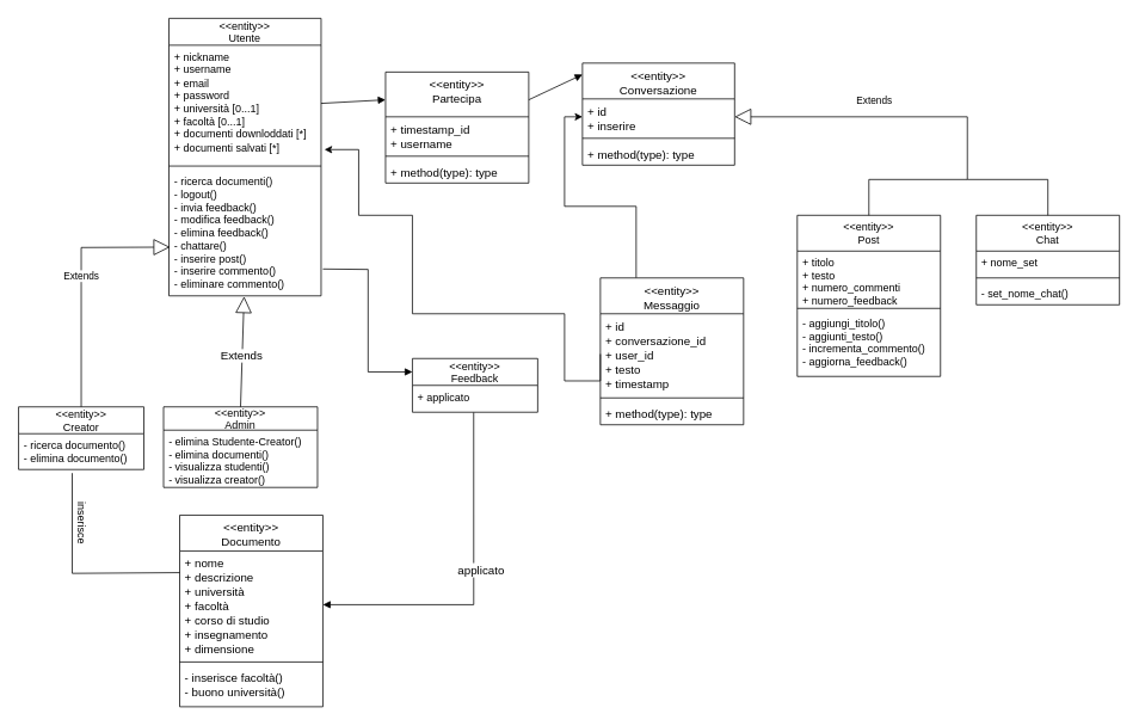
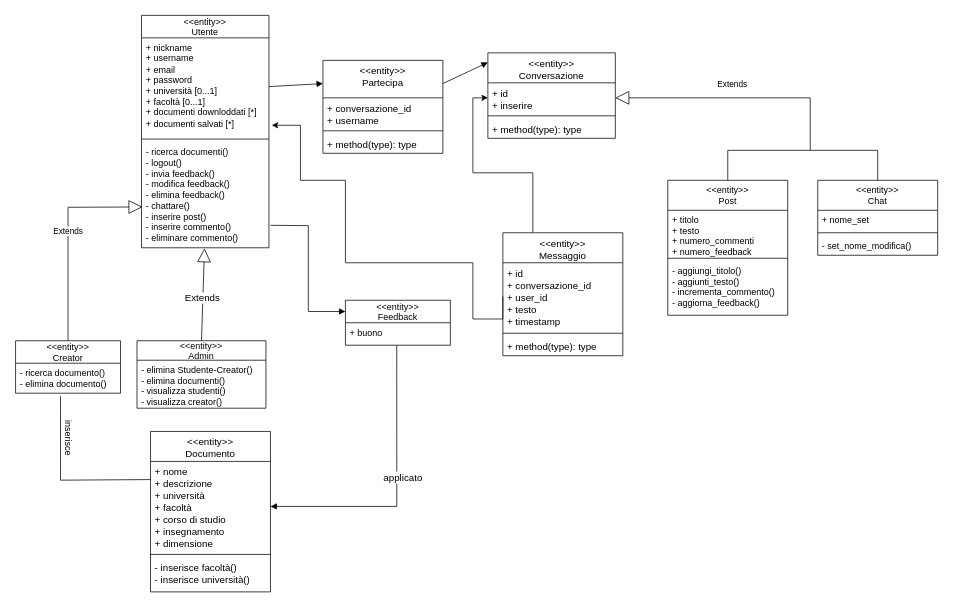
  <mxCell id="0" />
  <mxCell id="1" parent="0" />
  <mxCell id="2" value="&lt;&lt;entity&gt;&gt;&#10;Utente" style="swimlane;fontStyle=0;childLayout=stackLayout;horizontal=1;startSize=30;fillColor=none;horizontalStack=0;resizeParent=1;resizeParentMax=0;resizeLast=0;collapsible=1;marginBottom=0;" parent="1" vertex="1"><mxGeometry x="188" width="170" height="310" as="geometry" y="20"><mxRectangle x="208" width="100" height="40" as="alternateBounds" /></mxGeometry></mxCell>
  <mxCell id="3" value="+ nickname&#10;+ username&#10;+ email&#10;+ password&#10;+ università [0...1]&#10;+ facoltà [0...1]&#10;+ documenti downloddati [*] &#10;+ documenti salvati [*]" style="text;strokeColor=none;fillColor=none;align=left;verticalAlign=top;spacingLeft=4;spacingRight=4;overflow=hidden;rotatable=0;points=[[0,0.5],[1,0.5]];portConstraint=eastwest;whiteSpace=wrap;" parent="2" vertex="1"><mxGeometry y="30" width="170" height="130" as="geometry" /></mxCell>
  <mxCell id="4" value="" style="line;strokeWidth=1;fillColor=none;align=left;verticalAlign=middle;spacingTop=-1;spacingLeft=3;spacingRight=3;rotatable=0;labelPosition=right;points=[];portConstraint=eastwest;strokeColor=inherit;" parent="2" vertex="1"><mxGeometry y="160" width="170" height="10" as="geometry" /></mxCell>
  <mxCell id="5" value="- ricerca documenti()&lt;br&gt;- logout()&lt;br&gt;&lt;span style=&quot;&quot;&gt;- invia feedback()&lt;/span&gt;&lt;br style=&quot;padding: 0px; margin: 0px;&quot;&gt;&lt;span style=&quot;&quot;&gt;- modifica feedback()&lt;/span&gt;&lt;br style=&quot;padding: 0px; margin: 0px;&quot;&gt;&lt;span style=&quot;&quot;&gt;- elimina feedback()&lt;/span&gt;&lt;br style=&quot;padding: 0px; margin: 0px;&quot;&gt;&lt;span style=&quot;&quot;&gt;- chattare()&lt;/span&gt;&lt;br style=&quot;padding: 0px; margin: 0px;&quot;&gt;&lt;span style=&quot;&quot;&gt;- inserire post()&lt;/span&gt;&lt;br style=&quot;padding: 0px; margin: 0px;&quot;&gt;&lt;span style=&quot;&quot;&gt;- inserire commento()&lt;/span&gt;&lt;br style=&quot;padding: 0px; margin: 0px;&quot;&gt;&lt;span style=&quot;&quot;&gt;- eliminare commento()&lt;/span&gt;" style="text;html=1;align=left;verticalAlign=middle;resizable=0;points=[];autosize=1;strokeColor=none;fillColor=none;perimeterSpacing=0;spacing=2;spacingLeft=4;spacingRight=4;" parent="2" vertex="1"><mxGeometry y="170" width="170" height="140" as="geometry" /></mxCell>
  <mxCell id="6" value="&lt;&lt;entity&gt;&gt;&#10;Creator" style="swimlane;fontStyle=0;childLayout=stackLayout;horizontal=1;startSize=30;fillColor=none;horizontalStack=0;resizeParent=1;resizeParentMax=0;resizeLast=0;collapsible=1;marginBottom=0;" parent="1" vertex="1"><mxGeometry x="20" y="454" width="140" height="70" as="geometry" /></mxCell>
  <mxCell id="7" value="- ricerca documento()&#10;- elimina documento()" style="text;strokeColor=none;fillColor=none;align=left;verticalAlign=top;spacingLeft=4;spacingRight=4;overflow=hidden;rotatable=0;points=[[0,0.5],[1,0.5]];portConstraint=eastwest;" parent="6" vertex="1"><mxGeometry y="30" width="140" height="40" as="geometry" /></mxCell>
  <mxCell id="8" value="&lt;&lt;entity&gt;&gt;&#10;Admin" style="swimlane;fontStyle=0;childLayout=stackLayout;horizontal=1;startSize=26;fillColor=none;horizontalStack=0;resizeParent=1;resizeParentMax=0;resizeLast=0;collapsible=1;marginBottom=0;" parent="1" vertex="1"><mxGeometry x="182" y="454" width="172" height="90" as="geometry" /></mxCell>
  <mxCell id="9" value="- elimina Studente-Creator()&#10;- elimina documenti()&#10;- visualizza studenti()&#10;- visualizza creator()&#10;" style="text;strokeColor=none;fillColor=none;align=left;verticalAlign=top;spacingLeft=4;spacingRight=4;overflow=hidden;rotatable=0;points=[[0,0.5],[1,0.5]];portConstraint=eastwest;" parent="8" vertex="1"><mxGeometry y="26" width="172" height="64" as="geometry" /></mxCell>
  <mxCell id="10" value="&lt;&lt;entity&gt;&gt;&#10;Feedback" style="swimlane;fontStyle=0;childLayout=stackLayout;horizontal=1;startSize=30;fillColor=none;horizontalStack=0;resizeParent=1;resizeParentMax=0;resizeLast=0;collapsible=1;marginBottom=0;" parent="1" vertex="1"><mxGeometry x="460" y="400" width="140" height="60" as="geometry"><mxRectangle x="610" y="290" width="100" height="40" as="alternateBounds" /></mxGeometry></mxCell>
- <mxCell id="11" value="+ applicato" style="text;strokeColor=none;fillColor=none;align=left;verticalAlign=top;spacingLeft=4;spacingRight=4;overflow=hidden;rotatable=0;points=[[0,0.5],[1,0.5]];portConstraint=eastwest;" parent="10" vertex="1"><mxGeometry y="30" width="140" height="30" as="geometry" /></mxCell>
+ <mxCell id="11" value="+ buono" style="text;strokeColor=none;fillColor=none;align=left;verticalAlign=top;spacingLeft=4;spacingRight=4;overflow=hidden;rotatable=0;points=[[0,0.5],[1,0.5]];portConstraint=eastwest;" parent="10" vertex="1"><mxGeometry y="30" width="140" height="30" as="geometry" /></mxCell>
  <mxCell id="12" value="" style="endArrow=none;html=1;rounded=0;entryX=0.428;entryY=1.1;entryDx=0;entryDy=0;entryPerimeter=0;exitX=0;exitY=0.3;exitDx=0;exitDy=0;exitPerimeter=0;" parent="1" source="16" target="7" edge="1"><mxGeometry width="50" height="50" relative="1" as="geometry"><mxPoint x="198" y="547" as="sourcePoint" /><mxPoint x="450" y="380" as="targetPoint" /><Array as="points"><mxPoint x="80" y="640" /></Array></mxGeometry></mxCell>
  <mxCell id="13" value="inserisce" style="text;html=1;strokeColor=none;fillColor=none;align=center;verticalAlign=middle;whiteSpace=wrap;rounded=0;rotation=90;" parent="1" vertex="1"><mxGeometry x="65" y="574" width="50" height="20" as="geometry" /></mxCell>
  <mxCell id="14" value="Extends" style="endArrow=block;endSize=16;endFill=0;html=1;rounded=0;exitX=0.5;exitY=0;exitDx=0;exitDy=0;entryX=0.008;entryY=0.557;entryDx=0;entryDy=0;entryPerimeter=0;" parent="1" source="6" edge="1"><mxGeometry x="0.053" width="160" relative="1" as="geometry"><mxPoint x="90" y="240" as="sourcePoint" /><mxPoint x="189.28" y="275.57" as="targetPoint" /><Array as="points"><mxPoint x="90" y="276" /></Array><mxPoint as="offset" /></mxGeometry></mxCell>
  <mxCell id="15" value="Extends" style="endArrow=block;endSize=16;endFill=0;html=1;rounded=0;fontSize=13;exitX=0.5;exitY=0;exitDx=0;exitDy=0;entryX=0.494;entryY=1.005;entryDx=0;entryDy=0;entryPerimeter=0;" parent="1" source="8" target="5" edge="1"><mxGeometry x="-0.072" y="1" width="160" relative="1" as="geometry"><mxPoint x="240" y="310" as="sourcePoint" /><mxPoint x="400" y="310" as="targetPoint" /><mxPoint as="offset" /></mxGeometry></mxCell>
  <mxCell id="16" value="&lt;&lt;entity&gt;&gt;&#10;Documento" style="swimlane;fontStyle=0;align=center;verticalAlign=top;childLayout=stackLayout;horizontal=1;startSize=40;horizontalStack=0;resizeParent=1;resizeParentMax=0;resizeLast=0;collapsible=1;marginBottom=0;fontSize=13;" parent="1" vertex="1"><mxGeometry x="200" y="575" width="160" height="214" as="geometry"><mxRectangle x="220" y="465" width="110" height="40" as="alternateBounds" /></mxGeometry></mxCell>
  <mxCell id="17" value="+ nome&#10;+ descrizione&#10;+ università&#10;+ facoltà&#10;+ corso di studio&#10;+ insegnamento&#10;+ dimensione " style="text;strokeColor=none;fillColor=none;align=left;verticalAlign=top;spacingLeft=4;spacingRight=4;overflow=hidden;rotatable=0;points=[[0,0.5],[1,0.5]];portConstraint=eastwest;fontSize=13;" parent="16" vertex="1"><mxGeometry y="40" width="160" height="120" as="geometry" /></mxCell>
  <mxCell id="18" value="" style="line;strokeWidth=1;fillColor=none;align=left;verticalAlign=middle;spacingTop=-1;spacingLeft=3;spacingRight=3;rotatable=0;labelPosition=right;points=[];portConstraint=eastwest;strokeColor=inherit;fontSize=13;" parent="16" vertex="1"><mxGeometry y="160" width="160" height="8" as="geometry" /></mxCell>
- <mxCell id="19" value="- inserisce facoltà()&#10;- buono università()" style="text;strokeColor=none;fillColor=none;align=left;verticalAlign=top;spacingLeft=4;spacingRight=4;overflow=hidden;rotatable=0;points=[[0,0.5],[1,0.5]];portConstraint=eastwest;fontSize=13;" parent="16" vertex="1"><mxGeometry y="168" width="160" height="46" as="geometry" /></mxCell>
+ <mxCell id="19" value="- inserisce facoltà()&#10;- inserisce università()" style="text;strokeColor=none;fillColor=none;align=left;verticalAlign=top;spacingLeft=4;spacingRight=4;overflow=hidden;rotatable=0;points=[[0,0.5],[1,0.5]];portConstraint=eastwest;fontSize=13;" parent="16" vertex="1"><mxGeometry y="168" width="160" height="46" as="geometry" /></mxCell>
  <mxCell id="20" value="" style="endArrow=block;endFill=1;html=1;edgeStyle=orthogonalEdgeStyle;align=left;verticalAlign=top;rounded=0;fontSize=13;entryX=0;entryY=0.25;entryDx=0;entryDy=0;" parent="1" target="10" edge="1"><mxGeometry x="-0.657" y="-30" relative="1" as="geometry"><mxPoint x="360" y="300" as="sourcePoint" /><mxPoint x="580" y="340" as="targetPoint" /><mxPoint as="offset" /></mxGeometry></mxCell>
  <mxCell id="21" value="applicato" style="endArrow=block;endFill=1;html=1;edgeStyle=orthogonalEdgeStyle;align=left;verticalAlign=top;rounded=0;fontSize=13;exitX=0.489;exitY=1.01;exitDx=0;exitDy=0;exitPerimeter=0;entryX=1;entryY=0.5;entryDx=0;entryDy=0;" parent="1" source="11" target="17" edge="1"><mxGeometry x="-0.157" y="-19" relative="1" as="geometry"><mxPoint x="420" y="560" as="sourcePoint" /><mxPoint x="580" y="560" as="targetPoint" /><mxPoint as="offset" /></mxGeometry></mxCell>
  <mxCell id="22" style="edgeStyle=orthogonalEdgeStyle;rounded=0;orthogonalLoop=1;jettySize=auto;html=1;exitX=0.25;exitY=0;exitDx=0;exitDy=0;entryX=0;entryY=0.5;entryDx=0;entryDy=0;" parent="1" source="23" target="28" edge="1"><mxGeometry relative="1" as="geometry" /></mxCell>
  <mxCell id="23" value="&lt;&lt;entity&gt;&gt;&#10;Messaggio" style="swimlane;fontStyle=0;align=center;verticalAlign=top;childLayout=stackLayout;horizontal=1;startSize=40;horizontalStack=0;resizeParent=1;resizeParentMax=0;resizeLast=0;collapsible=1;marginBottom=0;fontSize=13;" parent="1" vertex="1"><mxGeometry x="670" y="310" width="160" height="164" as="geometry" /></mxCell>
  <mxCell id="24" value="+ id&#10;+ conversazione_id&#10;+ user_id&#10;+ testo&#10;+ timestamp" style="text;strokeColor=none;fillColor=none;align=left;verticalAlign=top;spacingLeft=4;spacingRight=4;overflow=hidden;rotatable=0;points=[[0,0.5],[1,0.5]];portConstraint=eastwest;fontSize=13;" parent="23" vertex="1"><mxGeometry y="40" width="160" height="90" as="geometry" /></mxCell>
  <mxCell id="25" value="" style="line;strokeWidth=1;fillColor=none;align=left;verticalAlign=middle;spacingTop=-1;spacingLeft=3;spacingRight=3;rotatable=0;labelPosition=right;points=[];portConstraint=eastwest;strokeColor=inherit;fontSize=13;" parent="23" vertex="1"><mxGeometry y="130" width="160" height="8" as="geometry" /></mxCell>
  <mxCell id="26" value="+ method(type): type" style="text;strokeColor=none;fillColor=none;align=left;verticalAlign=top;spacingLeft=4;spacingRight=4;overflow=hidden;rotatable=0;points=[[0,0.5],[1,0.5]];portConstraint=eastwest;fontSize=13;" parent="23" vertex="1"><mxGeometry y="138" width="160" height="26" as="geometry" /></mxCell>
  <mxCell id="27" value="&lt;&lt;entity&gt;&gt;&#10;Conversazione" style="swimlane;fontStyle=0;align=center;verticalAlign=top;childLayout=stackLayout;horizontal=1;startSize=40;horizontalStack=0;resizeParent=1;resizeParentMax=0;resizeLast=0;collapsible=1;marginBottom=0;fontSize=13;" parent="1" vertex="1"><mxGeometry x="650" y="70" width="170" height="114" as="geometry" /></mxCell>
  <mxCell id="28" value="+ id&#10;+ inserire" style="text;strokeColor=none;fillColor=none;align=left;verticalAlign=top;spacingLeft=4;spacingRight=4;overflow=hidden;rotatable=0;points=[[0,0.5],[1,0.5]];portConstraint=eastwest;fontSize=13;" parent="27" vertex="1"><mxGeometry y="40" width="170" height="40" as="geometry" /></mxCell>
  <mxCell id="29" value="" style="line;strokeWidth=1;fillColor=none;align=left;verticalAlign=middle;spacingTop=-1;spacingLeft=3;spacingRight=3;rotatable=0;labelPosition=right;points=[];portConstraint=eastwest;strokeColor=inherit;fontSize=13;" parent="27" vertex="1"><mxGeometry y="80" width="170" height="8" as="geometry" /></mxCell>
  <mxCell id="30" value="+ method(type): type" style="text;strokeColor=none;fillColor=none;align=left;verticalAlign=top;spacingLeft=4;spacingRight=4;overflow=hidden;rotatable=0;points=[[0,0.5],[1,0.5]];portConstraint=eastwest;fontSize=13;" parent="27" vertex="1"><mxGeometry y="88" width="170" height="26" as="geometry" /></mxCell>
  <mxCell id="31" value="&lt;&lt;entity&gt;&gt;&#10;Partecipa" style="swimlane;fontStyle=0;align=center;verticalAlign=top;childLayout=stackLayout;horizontal=1;startSize=50;horizontalStack=0;resizeParent=1;resizeParentMax=0;resizeLast=0;collapsible=1;marginBottom=0;fontSize=13;" parent="1" vertex="1"><mxGeometry x="430" y="80" width="160" height="124" as="geometry" /></mxCell>
- <mxCell id="32" value="+ timestamp_id&#10;+ username" style="text;strokeColor=none;fillColor=none;align=left;verticalAlign=top;spacingLeft=4;spacingRight=4;overflow=hidden;rotatable=0;points=[[0,0.5],[1,0.5]];portConstraint=eastwest;fontSize=13;" parent="31" vertex="1"><mxGeometry y="50" width="160" height="40" as="geometry" /></mxCell>
+ <mxCell id="32" value="+ conversazione_id&#10;+ username" style="text;strokeColor=none;fillColor=none;align=left;verticalAlign=top;spacingLeft=4;spacingRight=4;overflow=hidden;rotatable=0;points=[[0,0.5],[1,0.5]];portConstraint=eastwest;fontSize=13;" parent="31" vertex="1"><mxGeometry y="50" width="160" height="40" as="geometry" /></mxCell>
  <mxCell id="33" value="" style="line;strokeWidth=1;fillColor=none;align=left;verticalAlign=middle;spacingTop=-1;spacingLeft=3;spacingRight=3;rotatable=0;labelPosition=right;points=[];portConstraint=eastwest;strokeColor=inherit;fontSize=13;" parent="31" vertex="1"><mxGeometry y="90" width="160" height="8" as="geometry" /></mxCell>
  <mxCell id="34" value="+ method(type): type" style="text;strokeColor=none;fillColor=none;align=left;verticalAlign=top;spacingLeft=4;spacingRight=4;overflow=hidden;rotatable=0;points=[[0,0.5],[1,0.5]];portConstraint=eastwest;fontSize=13;" parent="31" vertex="1"><mxGeometry y="98" width="160" height="26" as="geometry" /></mxCell>
  <mxCell id="35" value="" style="html=1;verticalAlign=bottom;endArrow=block;rounded=0;exitX=1;exitY=0.5;exitDx=0;exitDy=0;entryX=0;entryY=0.25;entryDx=0;entryDy=0;" parent="1" source="3" target="31" edge="1"><mxGeometry width="80" relative="1" as="geometry"><mxPoint x="380" y="130" as="sourcePoint" /><mxPoint x="460" y="130" as="targetPoint" /></mxGeometry></mxCell>
  <mxCell id="36" value="" style="html=1;verticalAlign=bottom;endArrow=block;rounded=0;exitX=1;exitY=0.25;exitDx=0;exitDy=0;entryX=0;entryY=0.112;entryDx=0;entryDy=0;entryPerimeter=0;" parent="1" source="31" target="27" edge="1"><mxGeometry width="80" relative="1" as="geometry"><mxPoint x="620" y="141.58" as="sourcePoint" /><mxPoint x="700" y="141.58" as="targetPoint" /></mxGeometry></mxCell>
  <mxCell id="37" style="edgeStyle=orthogonalEdgeStyle;rounded=0;orthogonalLoop=1;jettySize=auto;html=1;exitX=0;exitY=0.5;exitDx=0;exitDy=0;entryX=1.022;entryY=0.897;entryDx=0;entryDy=0;entryPerimeter=0;" parent="1" source="24" target="3" edge="1"><mxGeometry relative="1" as="geometry"><Array as="points"><mxPoint x="630" y="425" /><mxPoint x="630" y="350" /><mxPoint x="460" y="350" /><mxPoint x="460" y="240" /><mxPoint x="400" y="240" /><mxPoint x="400" y="167" /></Array></mxGeometry></mxCell>
  <mxCell id="38" value="&lt;&lt;entity&gt;&gt;&#10;Post" style="swimlane;fontStyle=0;align=center;verticalAlign=top;childLayout=stackLayout;horizontal=1;startSize=40;horizontalStack=0;resizeParent=1;resizeParentMax=0;resizeLast=0;collapsible=1;marginBottom=0;" parent="1" vertex="1"><mxGeometry x="890" y="240" width="160" height="180" as="geometry" /></mxCell>
  <mxCell id="39" value="+ titolo&#10;+ testo&#10;+ numero_commenti&#10;+ numero_feedback" style="text;strokeColor=none;fillColor=none;align=left;verticalAlign=top;spacingLeft=4;spacingRight=4;overflow=hidden;rotatable=0;points=[[0,0.5],[1,0.5]];portConstraint=eastwest;" parent="38" vertex="1"><mxGeometry y="40" width="160" height="60" as="geometry" /></mxCell>
  <mxCell id="40" value="" style="line;strokeWidth=1;fillColor=none;align=left;verticalAlign=middle;spacingTop=-1;spacingLeft=3;spacingRight=3;rotatable=0;labelPosition=right;points=[];portConstraint=eastwest;strokeColor=inherit;" parent="38" vertex="1"><mxGeometry y="100" width="160" height="8" as="geometry" /></mxCell>
  <mxCell id="41" value="- aggiungi_titolo()&#10;- aggiunti_testo()&#10;- incrementa_commento()&#10;- aggiorna_feedback()" style="text;strokeColor=none;fillColor=none;align=left;verticalAlign=top;spacingLeft=4;spacingRight=4;overflow=hidden;rotatable=0;points=[[0,0.5],[1,0.5]];portConstraint=eastwest;" parent="38" vertex="1"><mxGeometry y="108" width="160" height="72" as="geometry" /></mxCell>
  <mxCell id="42" value="&lt;&lt;entity&gt;&gt;&#10;Chat" style="swimlane;fontStyle=0;align=center;verticalAlign=top;childLayout=stackLayout;horizontal=1;startSize=40;horizontalStack=0;resizeParent=1;resizeParentMax=0;resizeLast=0;collapsible=1;marginBottom=0;" parent="1" vertex="1"><mxGeometry x="1090" y="240" width="160" height="100" as="geometry" /></mxCell>
  <mxCell id="43" value="+ nome_set" style="text;strokeColor=none;fillColor=none;align=left;verticalAlign=top;spacingLeft=4;spacingRight=4;overflow=hidden;rotatable=0;points=[[0,0.5],[1,0.5]];portConstraint=eastwest;" parent="42" vertex="1"><mxGeometry y="40" width="160" height="26" as="geometry" /></mxCell>
  <mxCell id="44" value="" style="line;strokeWidth=1;fillColor=none;align=left;verticalAlign=middle;spacingTop=-1;spacingLeft=3;spacingRight=3;rotatable=0;labelPosition=right;points=[];portConstraint=eastwest;strokeColor=inherit;" parent="42" vertex="1"><mxGeometry y="66" width="160" height="8" as="geometry" /></mxCell>
- <mxCell id="45" value="- set_nome_chat()" style="text;strokeColor=none;fillColor=none;align=left;verticalAlign=top;spacingLeft=4;spacingRight=4;overflow=hidden;rotatable=0;points=[[0,0.5],[1,0.5]];portConstraint=eastwest;" parent="42" vertex="1"><mxGeometry y="74" width="160" height="26" as="geometry" /></mxCell>
+ <mxCell id="45" value="- set_nome_modifica()" style="text;strokeColor=none;fillColor=none;align=left;verticalAlign=top;spacingLeft=4;spacingRight=4;overflow=hidden;rotatable=0;points=[[0,0.5],[1,0.5]];portConstraint=eastwest;" parent="42" vertex="1"><mxGeometry y="74" width="160" height="26" as="geometry" /></mxCell>
  <mxCell id="46" value="Extends" style="endArrow=block;endSize=16;endFill=0;html=1;rounded=0;entryX=1;entryY=0.5;entryDx=0;entryDy=0;exitX=0.5;exitY=0;exitDx=0;exitDy=0;" parent="1" source="38" target="28" edge="1"><mxGeometry x="0.349" y="-18" width="160" relative="1" as="geometry"><mxPoint x="1080" y="167" as="sourcePoint" /><mxPoint x="1090" y="166.58" as="targetPoint" /><Array as="points"><mxPoint x="970" y="200" /><mxPoint x="1080" y="200" /><mxPoint x="1080" y="130" /></Array><mxPoint as="offset" /></mxGeometry></mxCell>
  <mxCell id="47" value="" style="endArrow=none;endSize=16;endFill=0;html=1;rounded=0;exitX=0.5;exitY=0;exitDx=0;exitDy=0;" parent="1" source="42" edge="1"><mxGeometry width="160" relative="1" as="geometry"><mxPoint x="1140" y="160" as="sourcePoint" /><mxPoint x="1080" y="200" as="targetPoint" /><Array as="points"><mxPoint x="1170" y="200" /></Array></mxGeometry></mxCell>
